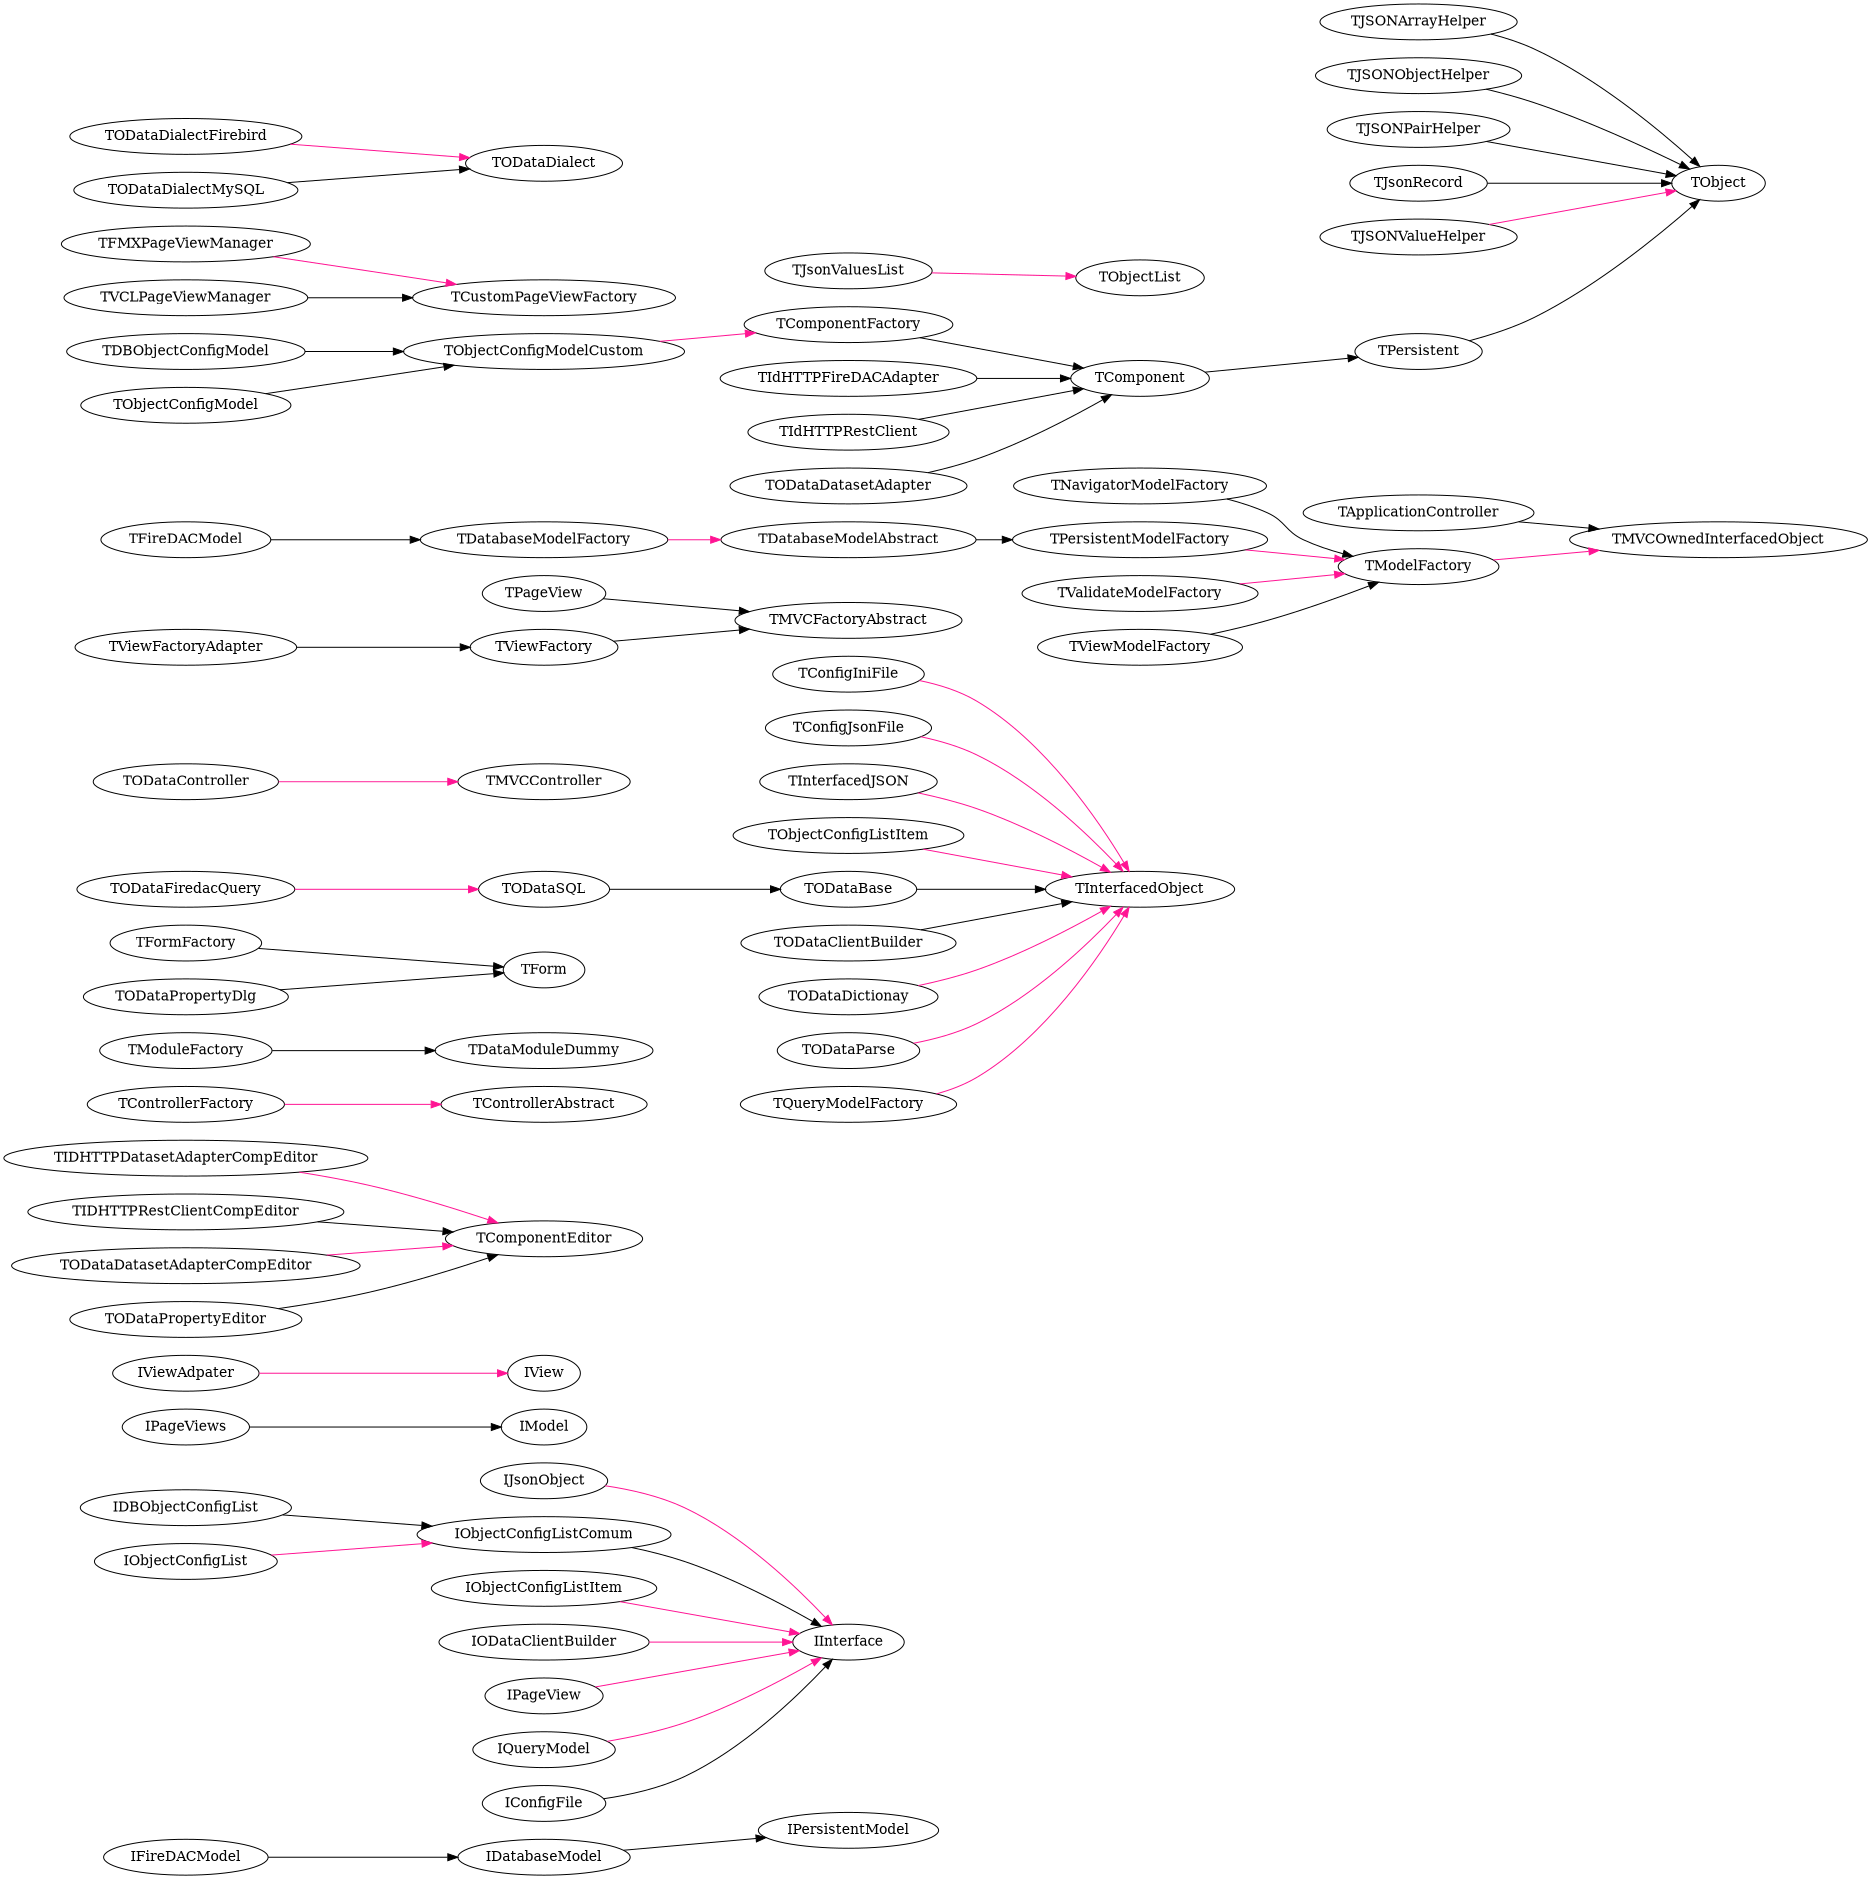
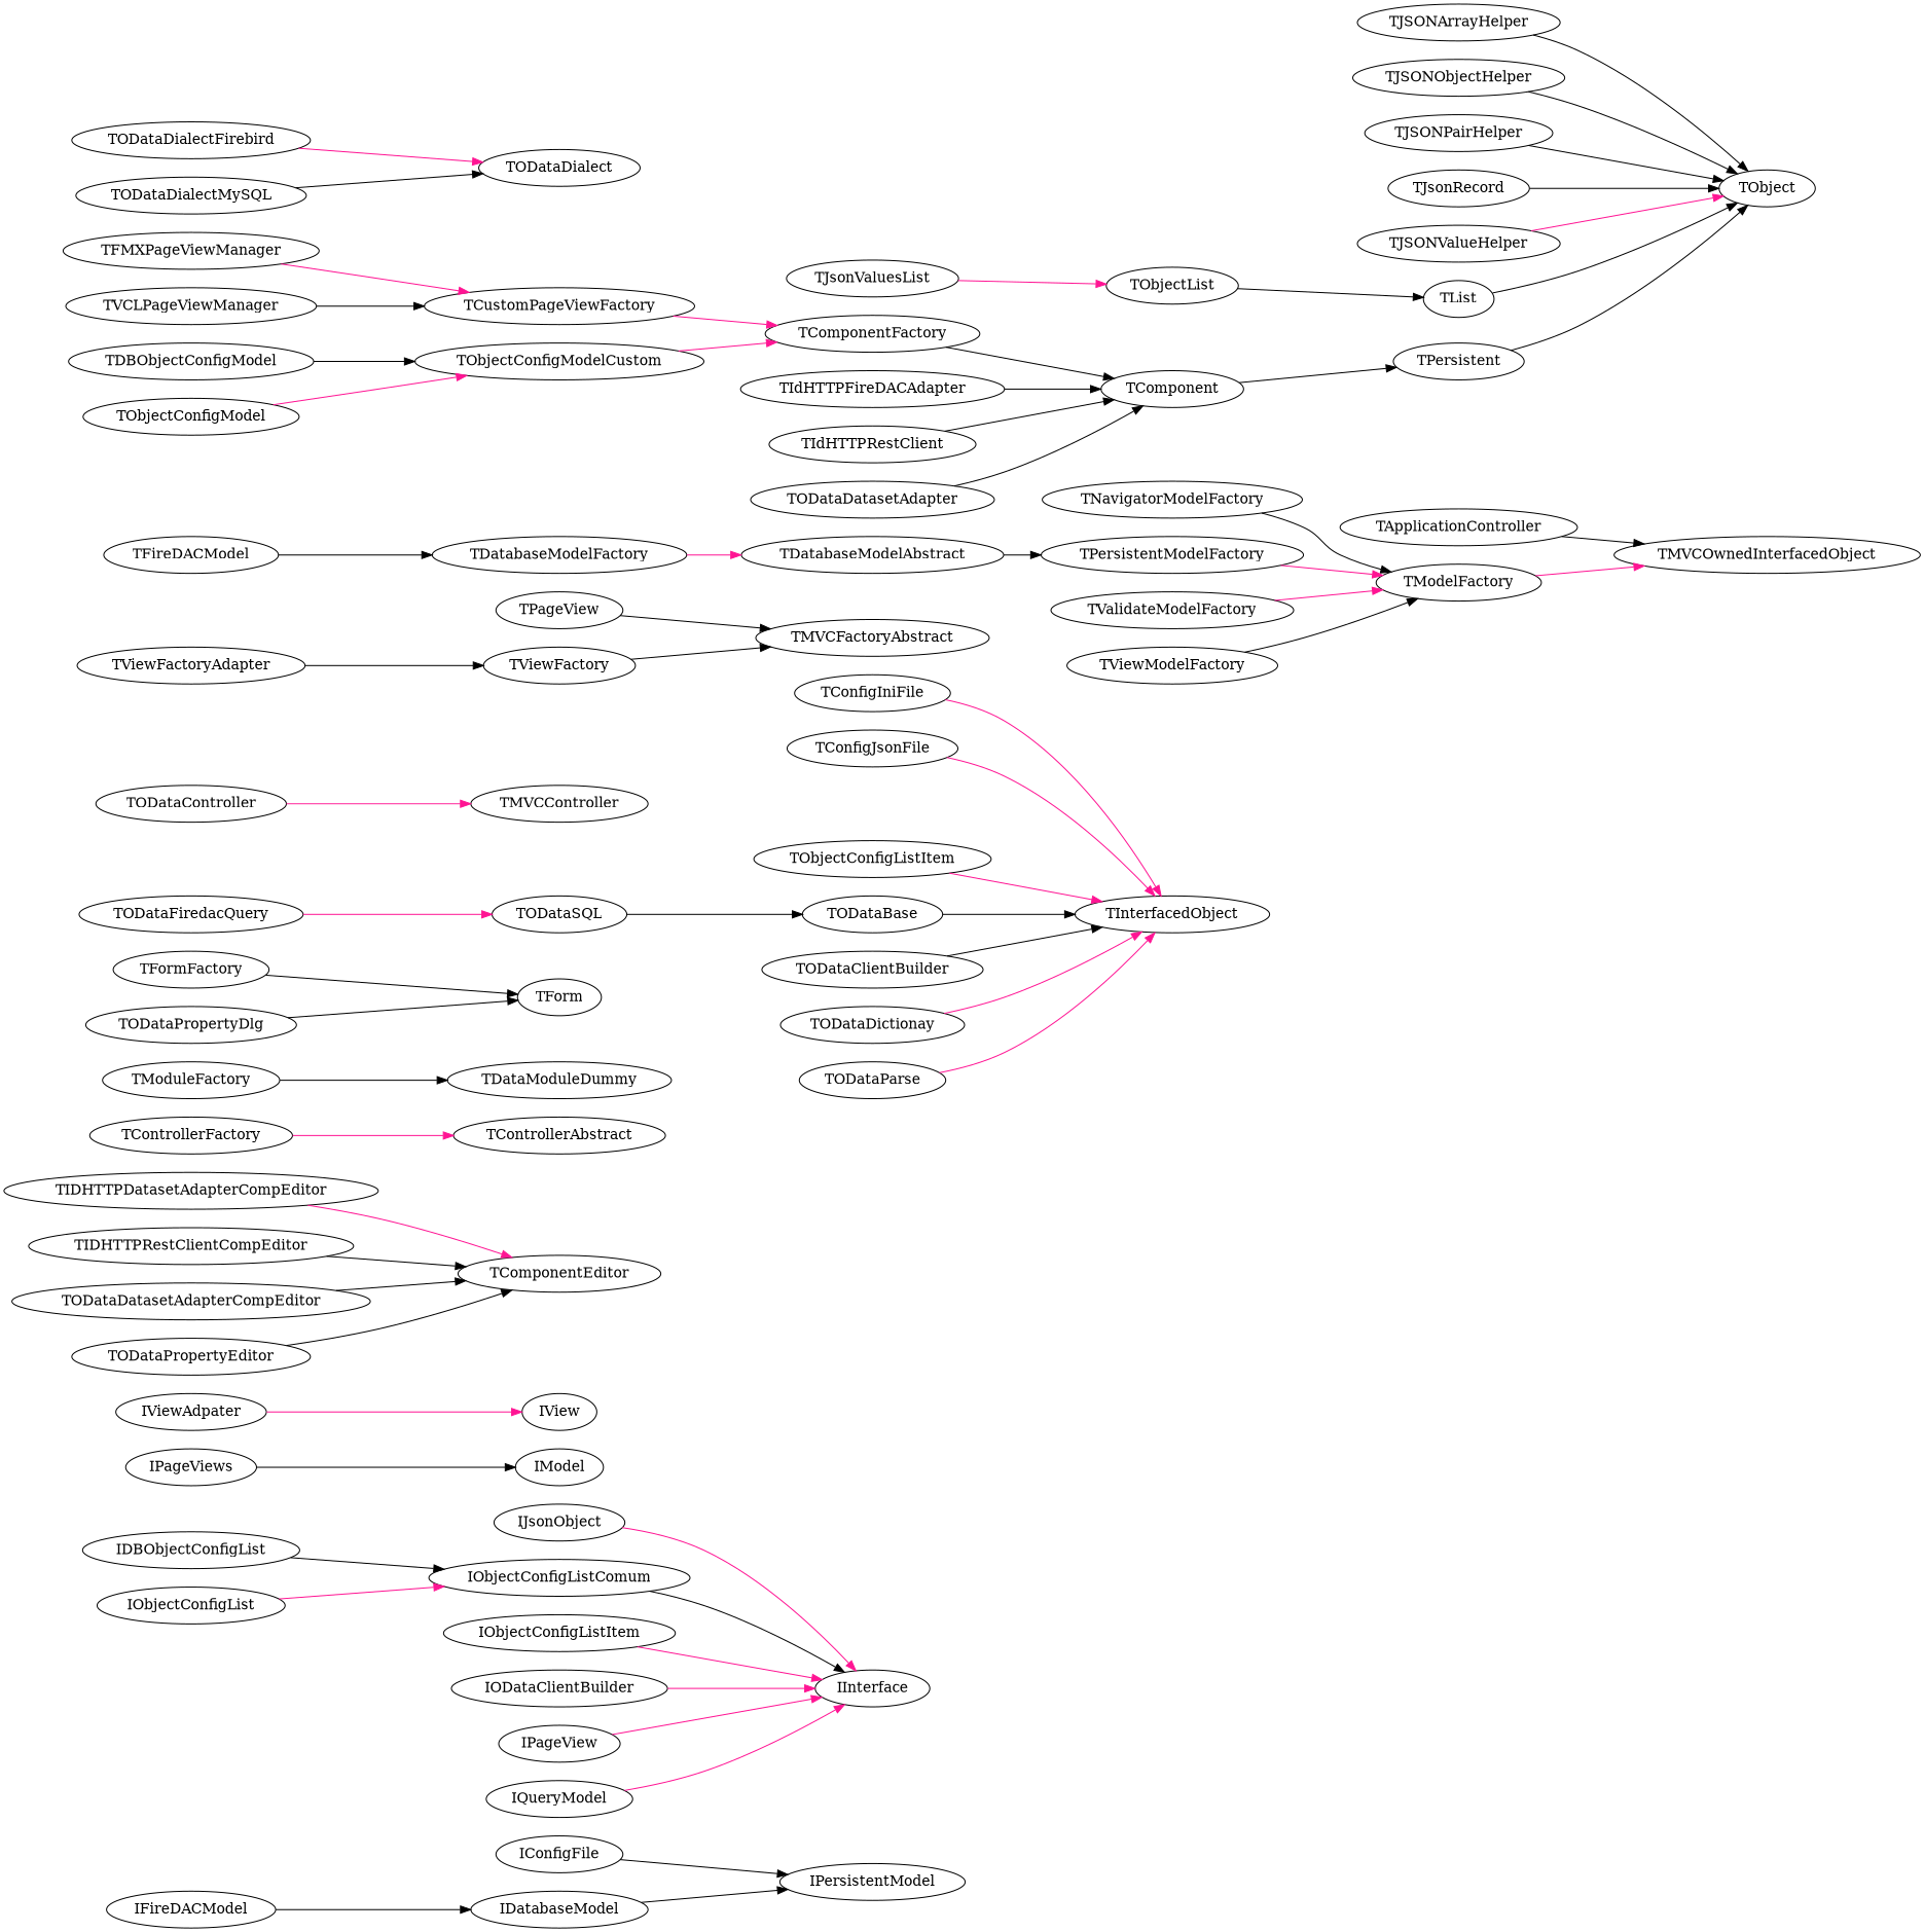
  digraph {
    rankdir=LR
    edge [color=black]
    IConfigFile
    IInterface
    IJsonObject
    IObjectConfigListComum
    IDBObjectConfigList
    IObjectConfigList
    IObjectConfigListItem
    IODataClientBuilder
    IPageView
    IQueryModel
    IPageViews
    IModel
    IDatabaseModel
    IPersistentModel
    IFireDACModel
    IViewAdpater
    IView
    TIDHTTPDatasetAdapterCompEditor
    TComponentEditor
    TIDHTTPRestClientCompEditor
    TODataDatasetAdapterCompEditor
    TODataPropertyEditor
    TControllerFactory
    TControllerAbstract
    TModuleFactory
    TDataModuleDummy
    TFormFactory
    TForm
    TODataPropertyDlg
    TConfigIniFile
    TInterfacedObject
    TConfigJsonFile
-   TInterfacedJSON
    TObjectConfigListItem
    TODataBase
    TODataSQL
    TODataFiredacQuery
    TODataClientBuilder
    TODataDictionay
    TODataParse
-   TQueryModelFactory
    TODataController
    TMVCController
    TPageView
    TMVCFactoryAbstract
    TViewFactory
    TViewFactoryAdapter
    TApplicationController
    TMVCOwnedInterfacedObject
    TModelFactory
    TNavigatorModelFactory
    TPersistentModelFactory
    TDatabaseModelAbstract
    TDatabaseModelFactory
    TFireDACModel
    TValidateModelFactory
    TViewModelFactory
    TJSONArrayHelper
    TObject
    TJSONObjectHelper
    TJSONPairHelper
    TJsonRecord
    TJSONValueHelper
+   TList
    TObjectList
    TJsonValuesList
    TPersistent
    TComponent
    TComponentFactory
    TCustomPageViewFactory
    TFMXPageViewManager
    TVCLPageViewManager
    TObjectConfigModelCustom
    TDBObjectConfigModel
    TObjectConfigModel
    TIdHTTPFireDACAdapter
    TIdHTTPRestClient
    TODataDatasetAdapter
    TODataDialectFirebird
    TODataDialect
    TODataDialectMySQL
-   IConfigFile -> IInterface
+   IConfigFile -> IPersistentModel
    IJsonObject -> IInterface [color=deeppink]
    IObjectConfigListComum -> IInterface
    IDBObjectConfigList -> IObjectConfigListComum
    IObjectConfigList -> IObjectConfigListComum [color=deeppink]
    IObjectConfigListItem -> IInterface [color=deeppink]
    IODataClientBuilder -> IInterface [color=deeppink]
    IPageView -> IInterface [color=deeppink]
    IQueryModel -> IInterface [color=deeppink]
    IPageViews -> IModel
    IDatabaseModel -> IPersistentModel
    IFireDACModel -> IDatabaseModel
    IViewAdpater -> IView [color=deeppink]
    TIDHTTPDatasetAdapterCompEditor -> TComponentEditor [color=deeppink]
    TIDHTTPRestClientCompEditor -> TComponentEditor
-   TODataDatasetAdapterCompEditor -> TComponentEditor [color=deeppink]
+   TODataDatasetAdapterCompEditor -> TComponentEditor
    TODataPropertyEditor -> TComponentEditor
    TControllerFactory -> TControllerAbstract [color=deeppink]
    TModuleFactory -> TDataModuleDummy
    TFormFactory -> TForm
    TODataPropertyDlg -> TForm
    TConfigIniFile -> TInterfacedObject [color=deeppink]
    TConfigJsonFile -> TInterfacedObject [color=deeppink]
-   TInterfacedJSON -> TInterfacedObject [color=deeppink]
    TObjectConfigListItem -> TInterfacedObject [color=deeppink]
    TODataBase -> TInterfacedObject
    TODataSQL -> TODataBase
    TODataFiredacQuery -> TODataSQL [color=deeppink]
    TODataClientBuilder -> TInterfacedObject
    TODataDictionay -> TInterfacedObject [color=deeppink]
    TODataParse -> TInterfacedObject [color=deeppink]
-   TQueryModelFactory -> TInterfacedObject [color=deeppink]
    TODataController -> TMVCController [color=deeppink]
    TPageView -> TMVCFactoryAbstract
    TViewFactory -> TMVCFactoryAbstract
    TViewFactoryAdapter -> TViewFactory
    TApplicationController -> TMVCOwnedInterfacedObject
    TModelFactory -> TMVCOwnedInterfacedObject [color=deeppink]
    TNavigatorModelFactory -> TModelFactory
    TPersistentModelFactory -> TModelFactory [color=deeppink]
    TDatabaseModelAbstract -> TPersistentModelFactory
    TDatabaseModelFactory -> TDatabaseModelAbstract [color=deeppink]
    TFireDACModel -> TDatabaseModelFactory
    TValidateModelFactory -> TModelFactory [color=deeppink]
    TViewModelFactory -> TModelFactory
    TJSONArrayHelper -> TObject
    TJSONObjectHelper -> TObject
    TJSONPairHelper -> TObject
    TJsonRecord -> TObject
    TJSONValueHelper -> TObject [color=deeppink]
+   TList -> TObject
+   TObjectList -> TList
    TJsonValuesList -> TObjectList [color=deeppink]
    TPersistent -> TObject
    TComponent -> TPersistent
    TComponentFactory -> TComponent
+   TCustomPageViewFactory -> TComponentFactory [color=deeppink]
    TFMXPageViewManager -> TCustomPageViewFactory [color=deeppink]
    TVCLPageViewManager -> TCustomPageViewFactory
    TObjectConfigModelCustom -> TComponentFactory [color=deeppink]
    TDBObjectConfigModel -> TObjectConfigModelCustom
-   TObjectConfigModel -> TObjectConfigModelCustom
+   TObjectConfigModel -> TObjectConfigModelCustom [color=deeppink]
    TIdHTTPFireDACAdapter -> TComponent
    TIdHTTPRestClient -> TComponent
    TODataDatasetAdapter -> TComponent
    TODataDialectFirebird -> TODataDialect [color=deeppink]
    TODataDialectMySQL -> TODataDialect
  }
